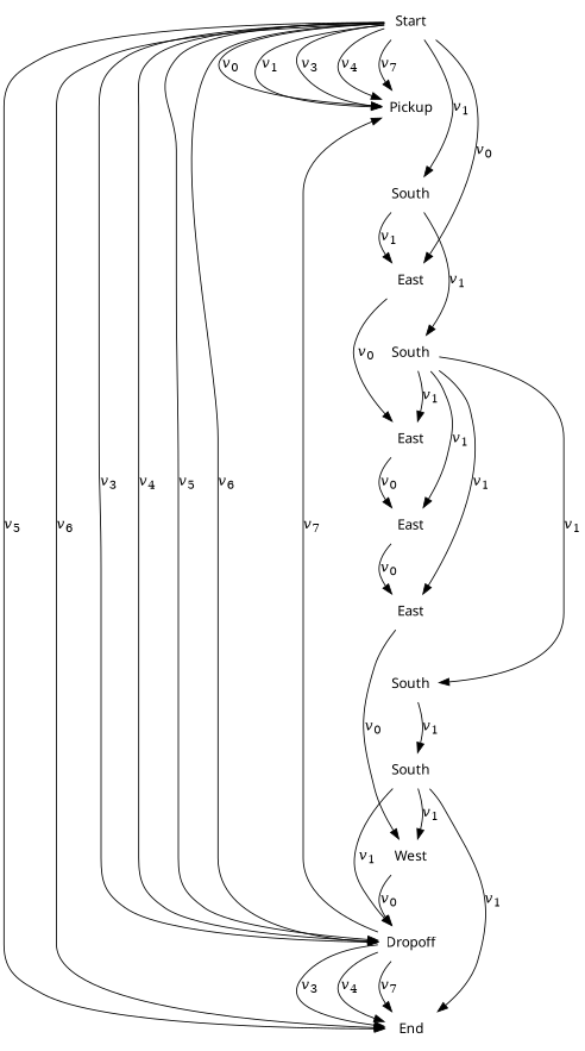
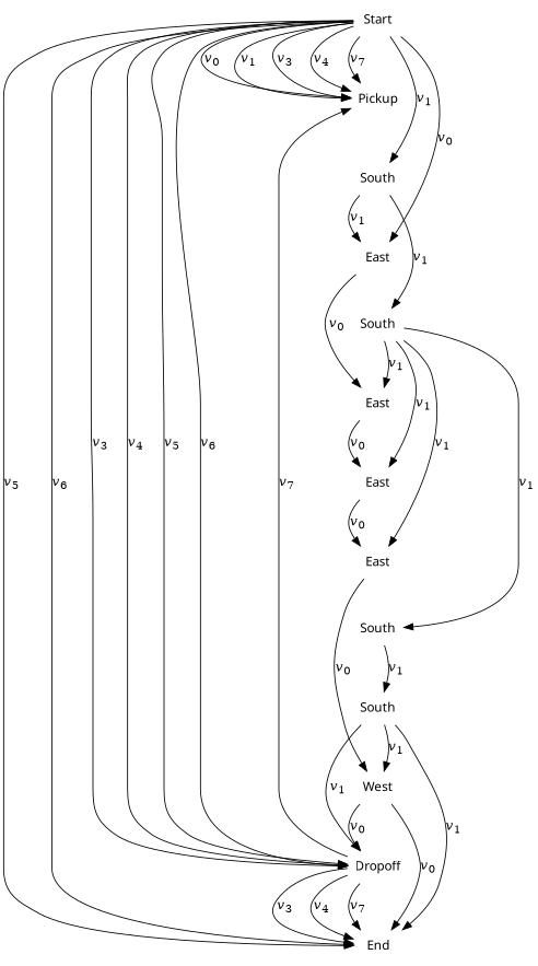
  digraph {
    rankdir=TB
    node [fontname=sans shape=plaintext]
    edge [arrowhead=normal]
    n1 [label=Start]
    n2 [label=Pickup]
    n3 [label=South]
    n4 [label=East]
    n5 [label=Dropoff]
    n6 [label=End]
    n7 [label=South]
    n8 [label=East]
    n9 [label=East]
    n10 [label=East]
    n11 [label=South]
    n12 [label=West]
    n13 [label=South]
    n1 -> n2 [label=<<i>v</i><sub>0</sub>>]
    n1 -> n2 [label=<<i>v</i><sub>1</sub>>]
    n1 -> n2 [label=<<i>v</i><sub>3</sub>>]
    n1 -> n2 [label=<<i>v</i><sub>4</sub>>]
    n1 -> n2 [label=<<i>v</i><sub>7</sub>>]
    n1 -> n2 [style=invis weight=100]
    n1 -> n3 [label=<<i>v</i><sub>1</sub>>]
    n1 -> n4 [label=<<i>v</i><sub>0</sub>>]
    n1 -> n5 [label=<<i>v</i><sub>3</sub>>]
    n1 -> n5 [label=<<i>v</i><sub>4</sub>>]
    n1 -> n5 [label=<<i>v</i><sub>5</sub>>]
    n1 -> n5 [label=<<i>v</i><sub>6</sub>>]
    n1 -> n6 [label=<<i>v</i><sub>5</sub>>]
    n1 -> n6 [label=<<i>v</i><sub>6</sub>>]
    n2 -> n3 [style=invis weight=100]
    n3 -> n4 [label=<<i>v</i><sub>1</sub>>]
    n3 -> n4 [style=invis weight=100]
    n3 -> n7 [label=<<i>v</i><sub>1</sub>>]
    n4 -> n7 [style=invis weight=100]
    n4 -> n8 [label=<<i>v</i><sub>0</sub>>]
    n5 -> n2 [label=<<i>v</i><sub>7</sub>>]
    n5 -> n6 [label=<<i>v</i><sub>3</sub>>]
    n5 -> n6 [label=<<i>v</i><sub>4</sub>>]
    n5 -> n6 [label=<<i>v</i><sub>7</sub>>]
    n5 -> n6 [style=invis weight=100]
    n7 -> n8 [label=<<i>v</i><sub>1</sub>>]
    n7 -> n8 [style=invis weight=100]
    n7 -> n9 [label=<<i>v</i><sub>1</sub>>]
    n7 -> n10 [label=<<i>v</i><sub>1</sub>>]
    n7 -> n11 [label=<<i>v</i><sub>1</sub>>]
    n8 -> n9 [label=<<i>v</i><sub>0</sub>>]
    n8 -> n9 [style=invis weight=100]
    n9 -> n10 [label=<<i>v</i><sub>0</sub>>]
    n9 -> n10 [style=invis weight=100]
    n10 -> n11 [style=invis weight=100]
    n10 -> n12 [label=<<i>v</i><sub>0</sub>>]
    n11 -> n13 [label=<<i>v</i><sub>1</sub>>]
    n11 -> n13 [style=invis weight=100]
    n12 -> n5 [label=<<i>v</i><sub>0</sub>>]
    n12 -> n5 [style=invis weight=100]
+   n12 -> n6 [label=<<i>v</i><sub>0</sub>>]
    n13 -> n5 [label=<<i>v</i><sub>1</sub>>]
    n13 -> n6 [label=<<i>v</i><sub>1</sub>>]
    n13 -> n12 [label=<<i>v</i><sub>1</sub>>]
    n13 -> n12 [style=invis weight=100]
  }
